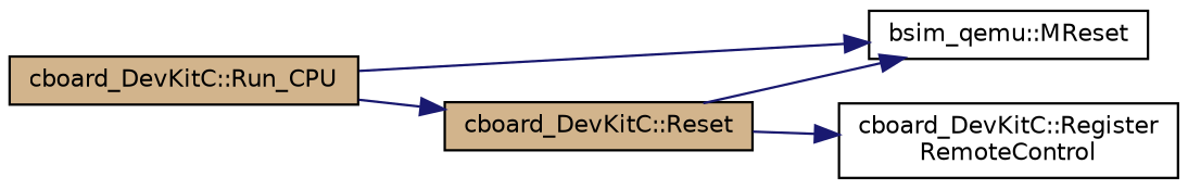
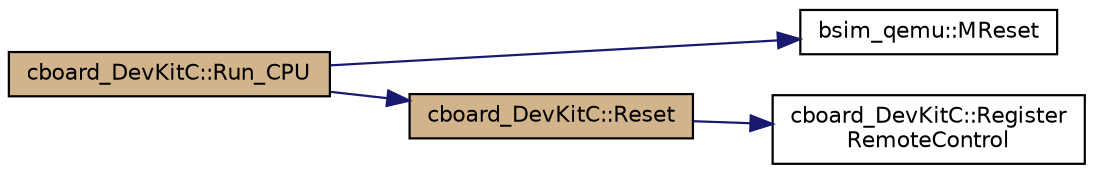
  digraph {
    rankdir=LR
    node [color=black fillcolor=tan fontname=Helvetica fontsize=10 shape=record style=filled]
    edge [color=midnightblue fontname=Helvetica fontsize=10 labelfontname=Helvetica labelfontsize=10 style=solid]
    n1 [fontcolor=black height=0.2 label="cboard_DevKitC::Run_CPU" width=0.4]
    n2 [fillcolor=white height=0.2 label="bsim_qemu::MReset" width=0.4]
    n3 [height=0.2 label="cboard_DevKitC::Reset" width=0.4]
    n4 [fillcolor=white height=0.2 label="cboard_DevKitC::Register\lRemoteControl" width=0.4]
    n1 -> n2
    n1 -> n3
-   n3 -> n2
    n3 -> n4
  }
